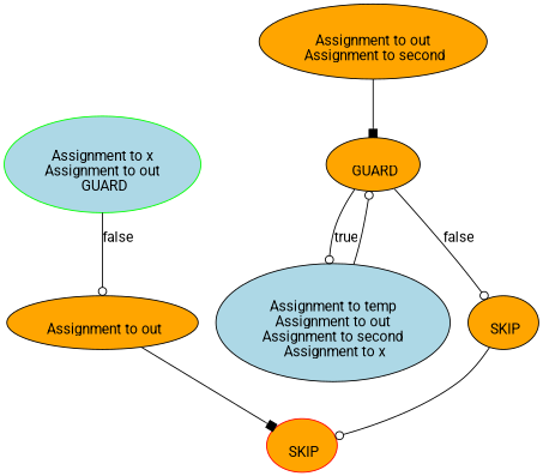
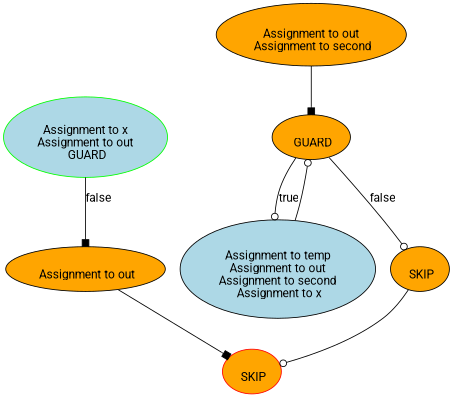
  digraph {
    fontname=Roboto
    node [fillcolor=orange fontname=Roboto style=filled]
    edge [arrowhead=odot fontname=Roboto]
    n1 [color=green fillcolor=lightblue label=" \n Assignment to x \n Assignment to out \n GUARD" shape=ellipse]
    n2 [label=" \n Assignment to out"]
    n3 [label=" \n Assignment to out \n Assignment to second"]
    n4 [label=" \n GUARD"]
    n5 [color=red label=" \n SKIP" shape=ellipse]
    n6 [fillcolor=lightblue label=" \n Assignment to temp \n Assignment to out \n Assignment to second \n Assignment to x"]
    n7 [label=" \n SKIP"]
-   n1 -> n2 [label=false]
+   n1 -> n2 [arrowhead=box label=false]
    n2 -> n5 [arrowhead=box]
    n3 -> n4 [arrowhead=box]
    n4 -> n6 [label=true]
    n4 -> n7 [label=false]
    n6 -> n4
    n7 -> n5
  }
